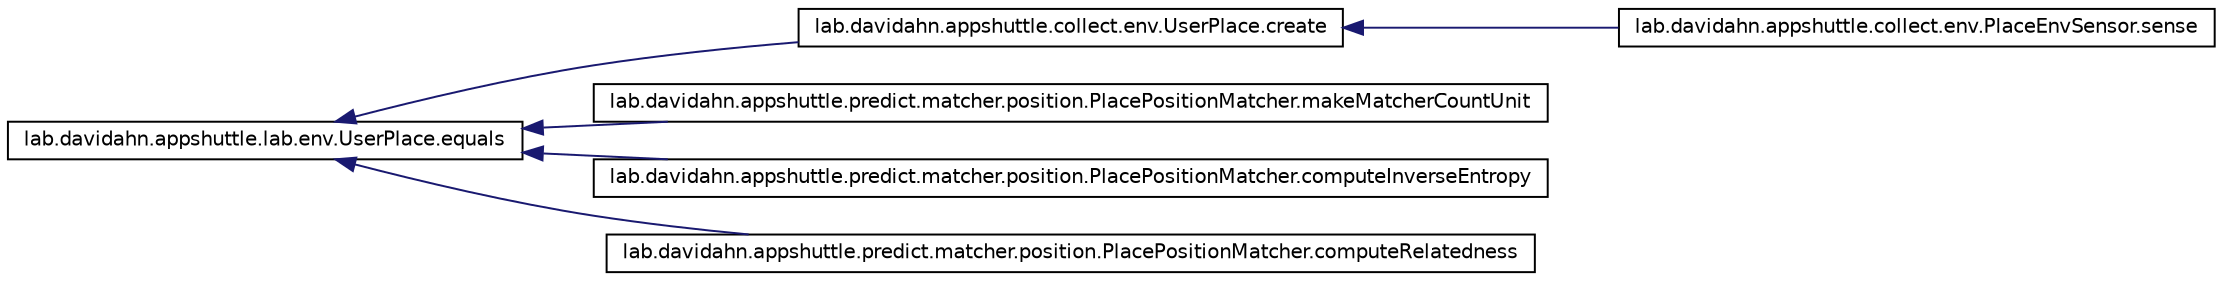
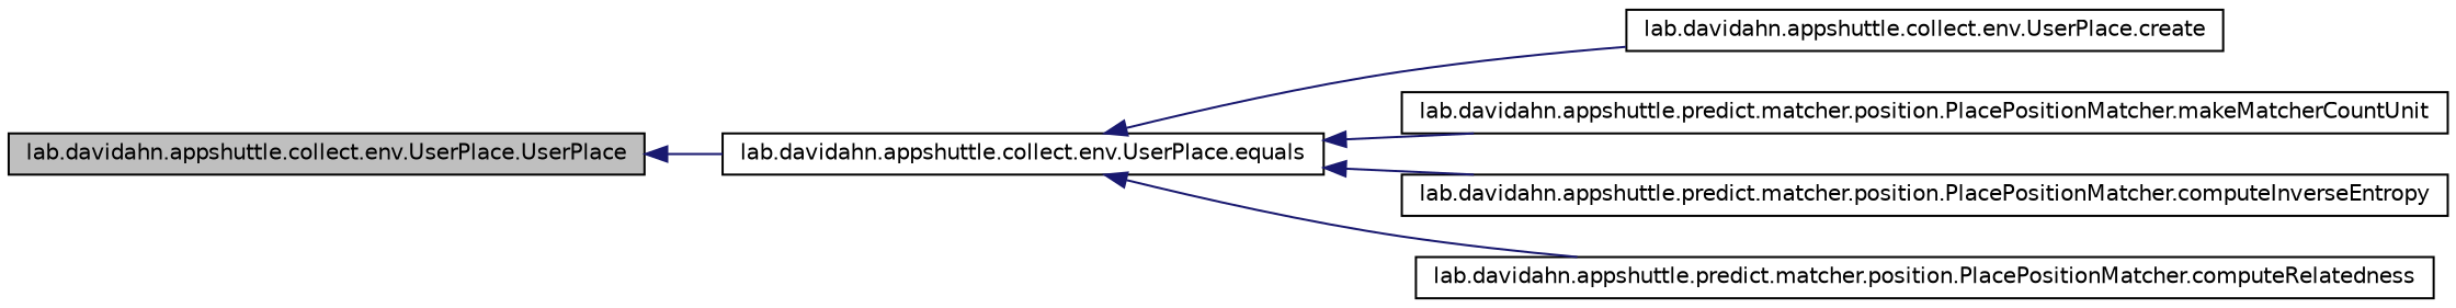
  digraph {
    rankdir=LR
    node [color=black fillcolor=white fontname=Helvetica fontsize=10 shape=record style=filled]
    edge [color=midnightblue dir=back fontname=Helvetica fontsize=10 labelfontname=Helvetica labelfontsize=10 style=solid]
-   n2 [height=0.2 label="lab.davidahn.appshuttle.lab.env.UserPlace.equals" width=0.4]
+   n1 [fillcolor=grey75 fontcolor=black height=0.2 label="lab.davidahn.appshuttle.collect.env.UserPlace.UserPlace" width=0.4]
+   n2 [height=0.2 label="lab.davidahn.appshuttle.collect.env.UserPlace.equals" width=0.4]
    n3 [height=0.2 label="lab.davidahn.appshuttle.collect.env.UserPlace.create" width=0.4]
-   n4 [height=0.2 label="lab.davidahn.appshuttle.collect.env.PlaceEnvSensor.sense" width=0.4]
    n5 [height=0.2 label="lab.davidahn.appshuttle.predict.matcher.position.PlacePositionMatcher.makeMatcherCountUnit" width=0.4]
    n6 [height=0.2 label="lab.davidahn.appshuttle.predict.matcher.position.PlacePositionMatcher.computeInverseEntropy" width=0.4]
    n7 [height=0.2 label="lab.davidahn.appshuttle.predict.matcher.position.PlacePositionMatcher.computeRelatedness" width=0.4]
+   n1 -> n2
    n2 -> n3
    n2 -> n5
    n2 -> n6
    n2 -> n7
-   n3 -> n4
  }
